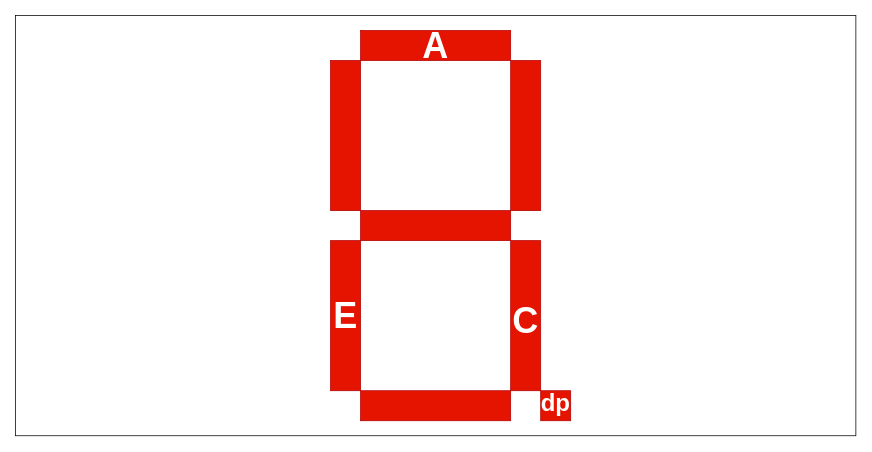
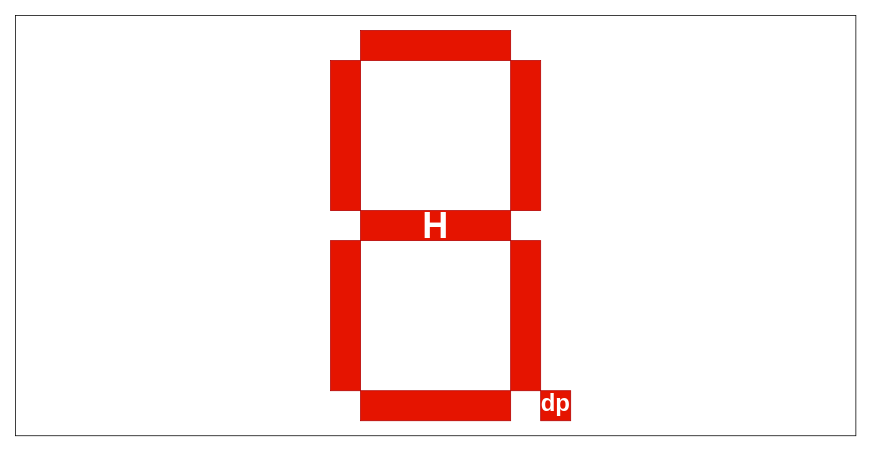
  <mxCell id="0" />
  <mxCell id="1" parent="0" />
  <mxCell id="2" value="" style="group;aspect=fixed;" vertex="1" connectable="0" parent="1"><mxGeometry x="20" y="20" width="1120" height="560" as="geometry" /></mxCell>
  <mxCell id="3" value="" style="rounded=0;whiteSpace=wrap;html=1;fillColor=#e51400;strokeColor=#B20000;fontColor=#ffffff;" vertex="1" parent="2"><mxGeometry x="420" y="60" width="40" height="200" as="geometry" /></mxCell>
  <mxCell id="4" value="" style="rounded=0;whiteSpace=wrap;html=1;fillColor=#e51400;strokeColor=#B20000;fontColor=#ffffff;" vertex="1" parent="2"><mxGeometry x="420" y="300" width="40" height="200" as="geometry" /></mxCell>
  <mxCell id="5" value="" style="rounded=0;whiteSpace=wrap;html=1;fillColor=#e51400;strokeColor=#B20000;fontColor=#ffffff;" vertex="1" parent="2"><mxGeometry x="660" y="60" width="40" height="200" as="geometry" /></mxCell>
  <mxCell id="6" value="" style="rounded=0;whiteSpace=wrap;html=1;direction=south;fillColor=#e51400;strokeColor=#B20000;fontColor=#ffffff;" vertex="1" parent="2"><mxGeometry x="460" y="20" width="200" height="40" as="geometry" /></mxCell>
  <mxCell id="7" value="" style="rounded=0;whiteSpace=wrap;html=1;fillColor=#e51400;strokeColor=#B20000;fontColor=#ffffff;" vertex="1" parent="2"><mxGeometry x="660" y="300" width="40" height="200" as="geometry" /></mxCell>
  <mxCell id="8" value="" style="rounded=0;whiteSpace=wrap;html=1;direction=south;fillColor=#e51400;strokeColor=#B20000;fontColor=#ffffff;" vertex="1" parent="2"><mxGeometry x="460" y="500" width="200" height="40" as="geometry" /></mxCell>
  <mxCell id="9" value="" style="rounded=0;whiteSpace=wrap;html=1;direction=south;fillColor=#e51400;strokeColor=#B20000;fontColor=#ffffff;" vertex="1" parent="2"><mxGeometry x="460" y="260" width="200" height="40" as="geometry" /></mxCell>
- <mxCell id="10" value="&lt;b&gt;&lt;font style=&quot;font-size: 48px&quot; color=&quot;#FFFFFF&quot;&gt;A&lt;/font&gt;&lt;/b&gt;" style="text;html=1;strokeColor=none;fillColor=none;align=center;verticalAlign=middle;whiteSpace=wrap;rounded=0;" vertex="1" parent="2"><mxGeometry x="540" y="20" width="40" height="40" as="geometry" /></mxCell>
- <mxCell id="11" value="&lt;b&gt;&lt;br&gt;&lt;font style=&quot;font-size: 48px&quot; color=&quot;#FFFFFF&quot;&gt;C&lt;/font&gt;&lt;/b&gt;" style="text;html=1;strokeColor=none;fillColor=none;align=center;verticalAlign=middle;whiteSpace=wrap;rounded=0;" vertex="1" parent="2"><mxGeometry x="660" y="380" width="40" height="40" as="geometry" /></mxCell>
- <mxCell id="13" value="&lt;b&gt;&lt;font style=&quot;font-size: 48px&quot; color=&quot;#FFFFFF&quot;&gt;E&lt;/font&gt;&lt;/b&gt;" style="text;html=1;strokeColor=none;fillColor=none;align=center;verticalAlign=middle;whiteSpace=wrap;rounded=0;" vertex="1" parent="2"><mxGeometry x="420" y="380" width="40" height="40" as="geometry" /></mxCell>
+ <mxCell id="12" value="&lt;b&gt;&lt;font style=&quot;font-size: 48px&quot; color=&quot;#FFFFFF&quot;&gt;H&lt;/font&gt;&lt;/b&gt;" style="text;html=1;strokeColor=none;fillColor=none;align=center;verticalAlign=middle;whiteSpace=wrap;rounded=0;" vertex="1" parent="2"><mxGeometry x="540" y="260" width="40" height="40" as="geometry" /></mxCell>
  <mxCell id="14" value="" style="rounded=0;whiteSpace=wrap;html=1;fillColor=#e51400;strokeColor=#B20000;fontColor=#ffffff;" vertex="1" parent="2"><mxGeometry x="700" y="500" width="40" height="40" as="geometry" /></mxCell>
  <mxCell id="15" value="&lt;font style=&quot;font-size: 48px&quot; color=&quot;#FFFFFF&quot;&gt;&lt;b style=&quot;font-size: 32px&quot;&gt;dp&lt;/b&gt;&lt;/font&gt;" style="text;html=1;strokeColor=none;fillColor=none;align=center;verticalAlign=middle;whiteSpace=wrap;rounded=0;" vertex="1" parent="2"><mxGeometry x="700" y="490" width="40" height="40" as="geometry" /></mxCell>
  <mxCell id="16" value="" style="rounded=0;whiteSpace=wrap;html=1;fillColor=none;" vertex="1" parent="2"><mxGeometry width="1120" height="560" as="geometry" /></mxCell>
